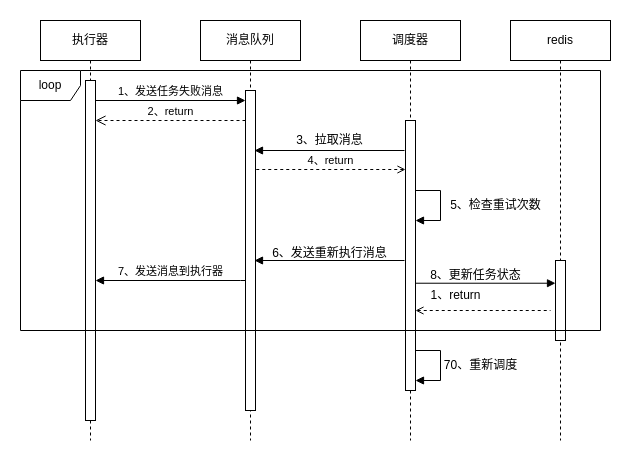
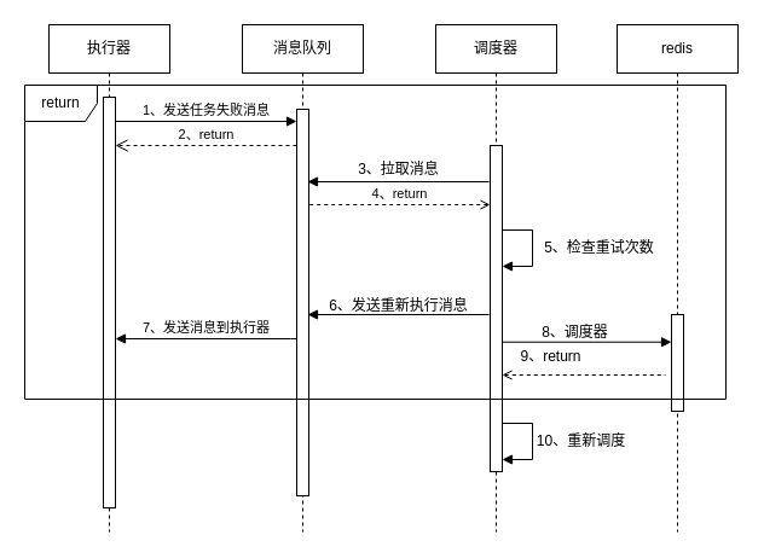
  <mxCell id="0" />
  <mxCell id="1" parent="0" />
  <mxCell id="2" value="执行器" style="shape=umlLifeline;perimeter=lifelinePerimeter;whiteSpace=wrap;html=1;container=1;dropTarget=0;collapsible=0;recursiveResize=0;outlineConnect=0;portConstraint=eastwest;newEdgeStyle={&quot;edgeStyle&quot;:&quot;elbowEdgeStyle&quot;,&quot;elbow&quot;:&quot;vertical&quot;,&quot;curved&quot;:0,&quot;rounded&quot;:0};" vertex="1" parent="1"><mxGeometry x="40" y="20" width="100" height="420" as="geometry" /></mxCell>
  <mxCell id="3" value="" style="html=1;points=[];perimeter=orthogonalPerimeter;outlineConnect=0;targetShapes=umlLifeline;portConstraint=eastwest;newEdgeStyle={&quot;edgeStyle&quot;:&quot;elbowEdgeStyle&quot;,&quot;elbow&quot;:&quot;vertical&quot;,&quot;curved&quot;:0,&quot;rounded&quot;:0};" vertex="1" parent="2"><mxGeometry x="45" y="60" width="10" height="340" as="geometry" /></mxCell>
  <mxCell id="4" value="消息队列" style="shape=umlLifeline;perimeter=lifelinePerimeter;whiteSpace=wrap;html=1;container=1;dropTarget=0;collapsible=0;recursiveResize=0;outlineConnect=0;portConstraint=eastwest;newEdgeStyle={&quot;edgeStyle&quot;:&quot;elbowEdgeStyle&quot;,&quot;elbow&quot;:&quot;vertical&quot;,&quot;curved&quot;:0,&quot;rounded&quot;:0};" vertex="1" parent="1"><mxGeometry x="200" y="20" width="100" height="420" as="geometry" /></mxCell>
  <mxCell id="5" value="" style="html=1;points=[];perimeter=orthogonalPerimeter;outlineConnect=0;targetShapes=umlLifeline;portConstraint=eastwest;newEdgeStyle={&quot;edgeStyle&quot;:&quot;elbowEdgeStyle&quot;,&quot;elbow&quot;:&quot;vertical&quot;,&quot;curved&quot;:0,&quot;rounded&quot;:0};" vertex="1" parent="4"><mxGeometry x="45" y="70" width="10" height="320" as="geometry" /></mxCell>
  <mxCell id="6" value="调度器" style="shape=umlLifeline;perimeter=lifelinePerimeter;whiteSpace=wrap;html=1;container=1;dropTarget=0;collapsible=0;recursiveResize=0;outlineConnect=0;portConstraint=eastwest;newEdgeStyle={&quot;edgeStyle&quot;:&quot;elbowEdgeStyle&quot;,&quot;elbow&quot;:&quot;vertical&quot;,&quot;curved&quot;:0,&quot;rounded&quot;:0};" vertex="1" parent="1"><mxGeometry x="360" y="20" width="100" height="420" as="geometry" /></mxCell>
  <mxCell id="7" value="" style="html=1;points=[];perimeter=orthogonalPerimeter;outlineConnect=0;targetShapes=umlLifeline;portConstraint=eastwest;newEdgeStyle={&quot;edgeStyle&quot;:&quot;elbowEdgeStyle&quot;,&quot;elbow&quot;:&quot;vertical&quot;,&quot;curved&quot;:0,&quot;rounded&quot;:0};" vertex="1" parent="6"><mxGeometry x="45" y="100" width="10" height="270" as="geometry" /></mxCell>
  <mxCell id="8" value="" style="endArrow=block;endFill=1;endSize=6;html=1;rounded=0;edgeStyle=orthogonalEdgeStyle;" edge="1" parent="6"><mxGeometry width="160" relative="1" as="geometry"><mxPoint x="55" y="170" as="sourcePoint" /><mxPoint x="55" y="200" as="targetPoint" /><Array as="points"><mxPoint x="80" y="170" /></Array></mxGeometry></mxCell>
  <mxCell id="9" value="redis" style="shape=umlLifeline;perimeter=lifelinePerimeter;whiteSpace=wrap;html=1;container=1;dropTarget=0;collapsible=0;recursiveResize=0;outlineConnect=0;portConstraint=eastwest;newEdgeStyle={&quot;edgeStyle&quot;:&quot;elbowEdgeStyle&quot;,&quot;elbow&quot;:&quot;vertical&quot;,&quot;curved&quot;:0,&quot;rounded&quot;:0};" vertex="1" parent="1"><mxGeometry x="510" y="20" width="100" height="420" as="geometry" /></mxCell>
  <mxCell id="10" value="" style="html=1;points=[];perimeter=orthogonalPerimeter;outlineConnect=0;targetShapes=umlLifeline;portConstraint=eastwest;newEdgeStyle={&quot;edgeStyle&quot;:&quot;elbowEdgeStyle&quot;,&quot;elbow&quot;:&quot;vertical&quot;,&quot;curved&quot;:0,&quot;rounded&quot;:0};" vertex="1" parent="9"><mxGeometry x="45" y="240" width="10" height="80" as="geometry" /></mxCell>
  <mxCell id="11" value="1、发送任务失败消息" style="html=1;verticalAlign=bottom;endArrow=block;edgeStyle=elbowEdgeStyle;elbow=vertical;curved=0;rounded=0;" edge="1" parent="1" source="3"><mxGeometry relative="1" as="geometry"><mxPoint x="100" y="100" as="sourcePoint" /><mxPoint x="245" y="100" as="targetPoint" /><Array as="points"><mxPoint x="245" y="100" /></Array><mxPoint as="offset" /></mxGeometry></mxCell>
  <mxCell id="12" value="" style="endArrow=none;endFill=0;endSize=12;html=1;rounded=0;startArrow=block;startFill=1;" edge="1" parent="1"><mxGeometry width="160" relative="1" as="geometry"><mxPoint x="254" y="150" as="sourcePoint" /><mxPoint x="404" y="150" as="targetPoint" /></mxGeometry></mxCell>
  <mxCell id="13" value="3、拉取消息" style="text;html=1;align=center;verticalAlign=middle;resizable=0;points=[];autosize=1;strokeColor=none;fillColor=none;" vertex="1" parent="1"><mxGeometry x="284" y="125" width="90" height="30" as="geometry" /></mxCell>
  <mxCell id="14" value="5、检查重试次数" style="text;html=1;align=center;verticalAlign=middle;resizable=0;points=[];autosize=1;strokeColor=none;fillColor=none;" vertex="1" parent="1"><mxGeometry x="440" y="190" width="110" height="30" as="geometry" /></mxCell>
  <mxCell id="15" value="2、return" style="html=1;verticalAlign=bottom;endArrow=open;dashed=1;endSize=8;edgeStyle=elbowEdgeStyle;elbow=vertical;curved=0;rounded=0;" edge="1" source="5" parent="1" target="3"><mxGeometry x="-0.002" relative="1" as="geometry"><mxPoint x="90" y="160" as="targetPoint" /><Array as="points"><mxPoint x="110" y="120" /></Array><mxPoint as="offset" /></mxGeometry></mxCell>
  <mxCell id="16" value="4、return" style="html=1;verticalAlign=bottom;endArrow=none;dashed=1;endSize=8;edgeStyle=elbowEdgeStyle;elbow=vertical;curved=0;rounded=0;startArrow=open;startFill=0;endFill=0;" edge="1" parent="1" source="7" target="5"><mxGeometry x="0.001" relative="1" as="geometry"><mxPoint x="400" y="169" as="sourcePoint" /><mxPoint x="260" y="169" as="targetPoint" /><Array as="points"><mxPoint x="260" y="169" /></Array><mxPoint as="offset" /></mxGeometry></mxCell>
  <mxCell id="17" value="" style="endArrow=none;endFill=0;endSize=12;html=1;rounded=0;startArrow=block;startFill=1;" edge="1" parent="1"><mxGeometry width="160" relative="1" as="geometry"><mxPoint x="254" y="260" as="sourcePoint" /><mxPoint x="404" y="260" as="targetPoint" /></mxGeometry></mxCell>
  <mxCell id="18" value="7、发送消息到执行器" style="html=1;verticalAlign=bottom;endArrow=none;edgeStyle=elbowEdgeStyle;elbow=vertical;curved=0;rounded=0;endFill=0;startArrow=block;startFill=1;" edge="1" parent="1" source="3" target="5"><mxGeometry x="0.004" relative="1" as="geometry"><mxPoint x="100" y="280" as="sourcePoint" /><mxPoint x="240" y="280" as="targetPoint" /><Array as="points"><mxPoint x="240" y="280" /></Array><mxPoint as="offset" /></mxGeometry></mxCell>
  <mxCell id="19" value="6、发送重新执行消息" style="text;html=1;align=center;verticalAlign=middle;resizable=0;points=[];autosize=1;strokeColor=none;fillColor=none;" vertex="1" parent="1"><mxGeometry x="259" y="238" width="140" height="30" as="geometry" /></mxCell>
- <mxCell id="20" value="loop" style="shape=umlFrame;whiteSpace=wrap;html=1;pointerEvents=0;" vertex="1" parent="1"><mxGeometry x="20" y="70" width="580" height="260" as="geometry" /></mxCell>
+ <mxCell id="20" value="return" style="shape=umlFrame;whiteSpace=wrap;html=1;pointerEvents=0;" vertex="1" parent="1"><mxGeometry x="20" y="70" width="580" height="260" as="geometry" /></mxCell>
  <mxCell id="21" value="" style="endArrow=block;endFill=1;endSize=6;html=1;rounded=0;" edge="1" parent="1" target="10"><mxGeometry width="160" relative="1" as="geometry"><mxPoint x="415" y="282.73" as="sourcePoint" /><mxPoint x="550" y="283" as="targetPoint" /></mxGeometry></mxCell>
- <mxCell id="22" value="8、更新任务状态" style="text;html=1;align=center;verticalAlign=middle;resizable=0;points=[];autosize=1;strokeColor=none;fillColor=none;" vertex="1" parent="1"><mxGeometry x="420" y="260" width="110" height="30" as="geometry" /></mxCell>
+ <mxCell id="22" value="8、调度器" style="text;html=1;align=center;verticalAlign=middle;resizable=0;points=[];autosize=1;strokeColor=none;fillColor=none;" vertex="1" parent="1"><mxGeometry x="420" y="260" width="110" height="30" as="geometry" /></mxCell>
  <mxCell id="23" value="" style="endArrow=none;endFill=0;endSize=12;html=1;rounded=0;dashed=1;startArrow=open;startFill=0;" edge="1" parent="1" source="7"><mxGeometry width="160" relative="1" as="geometry"><mxPoint x="420" y="310" as="sourcePoint" /><mxPoint x="550" y="310" as="targetPoint" /></mxGeometry></mxCell>
- <mxCell id="24" value="1、return" style="text;html=1;align=center;verticalAlign=middle;resizable=0;points=[];autosize=1;strokeColor=none;fillColor=none;" vertex="1" parent="1"><mxGeometry x="420" y="280" width="70" height="30" as="geometry" /></mxCell>
+ <mxCell id="24" value="9、return" style="text;html=1;align=center;verticalAlign=middle;resizable=0;points=[];autosize=1;strokeColor=none;fillColor=none;" vertex="1" parent="1"><mxGeometry x="420" y="280" width="70" height="30" as="geometry" /></mxCell>
  <mxCell id="25" value="" style="endArrow=block;endFill=1;endSize=6;html=1;rounded=0;edgeStyle=orthogonalEdgeStyle;" edge="1" parent="1"><mxGeometry width="160" relative="1" as="geometry"><mxPoint x="415" y="350" as="sourcePoint" /><mxPoint x="415" y="380" as="targetPoint" /><Array as="points"><mxPoint x="440" y="350" /></Array></mxGeometry></mxCell>
- <mxCell id="26" value="70、重新调度" style="text;html=1;align=center;verticalAlign=middle;resizable=0;points=[];autosize=1;strokeColor=none;fillColor=none;" vertex="1" parent="1"><mxGeometry x="430" y="350" width="100" height="30" as="geometry" /></mxCell>
+ <mxCell id="26" value="10、重新调度" style="text;html=1;align=center;verticalAlign=middle;resizable=0;points=[];autosize=1;strokeColor=none;fillColor=none;" vertex="1" parent="1"><mxGeometry x="430" y="350" width="100" height="30" as="geometry" /></mxCell>
